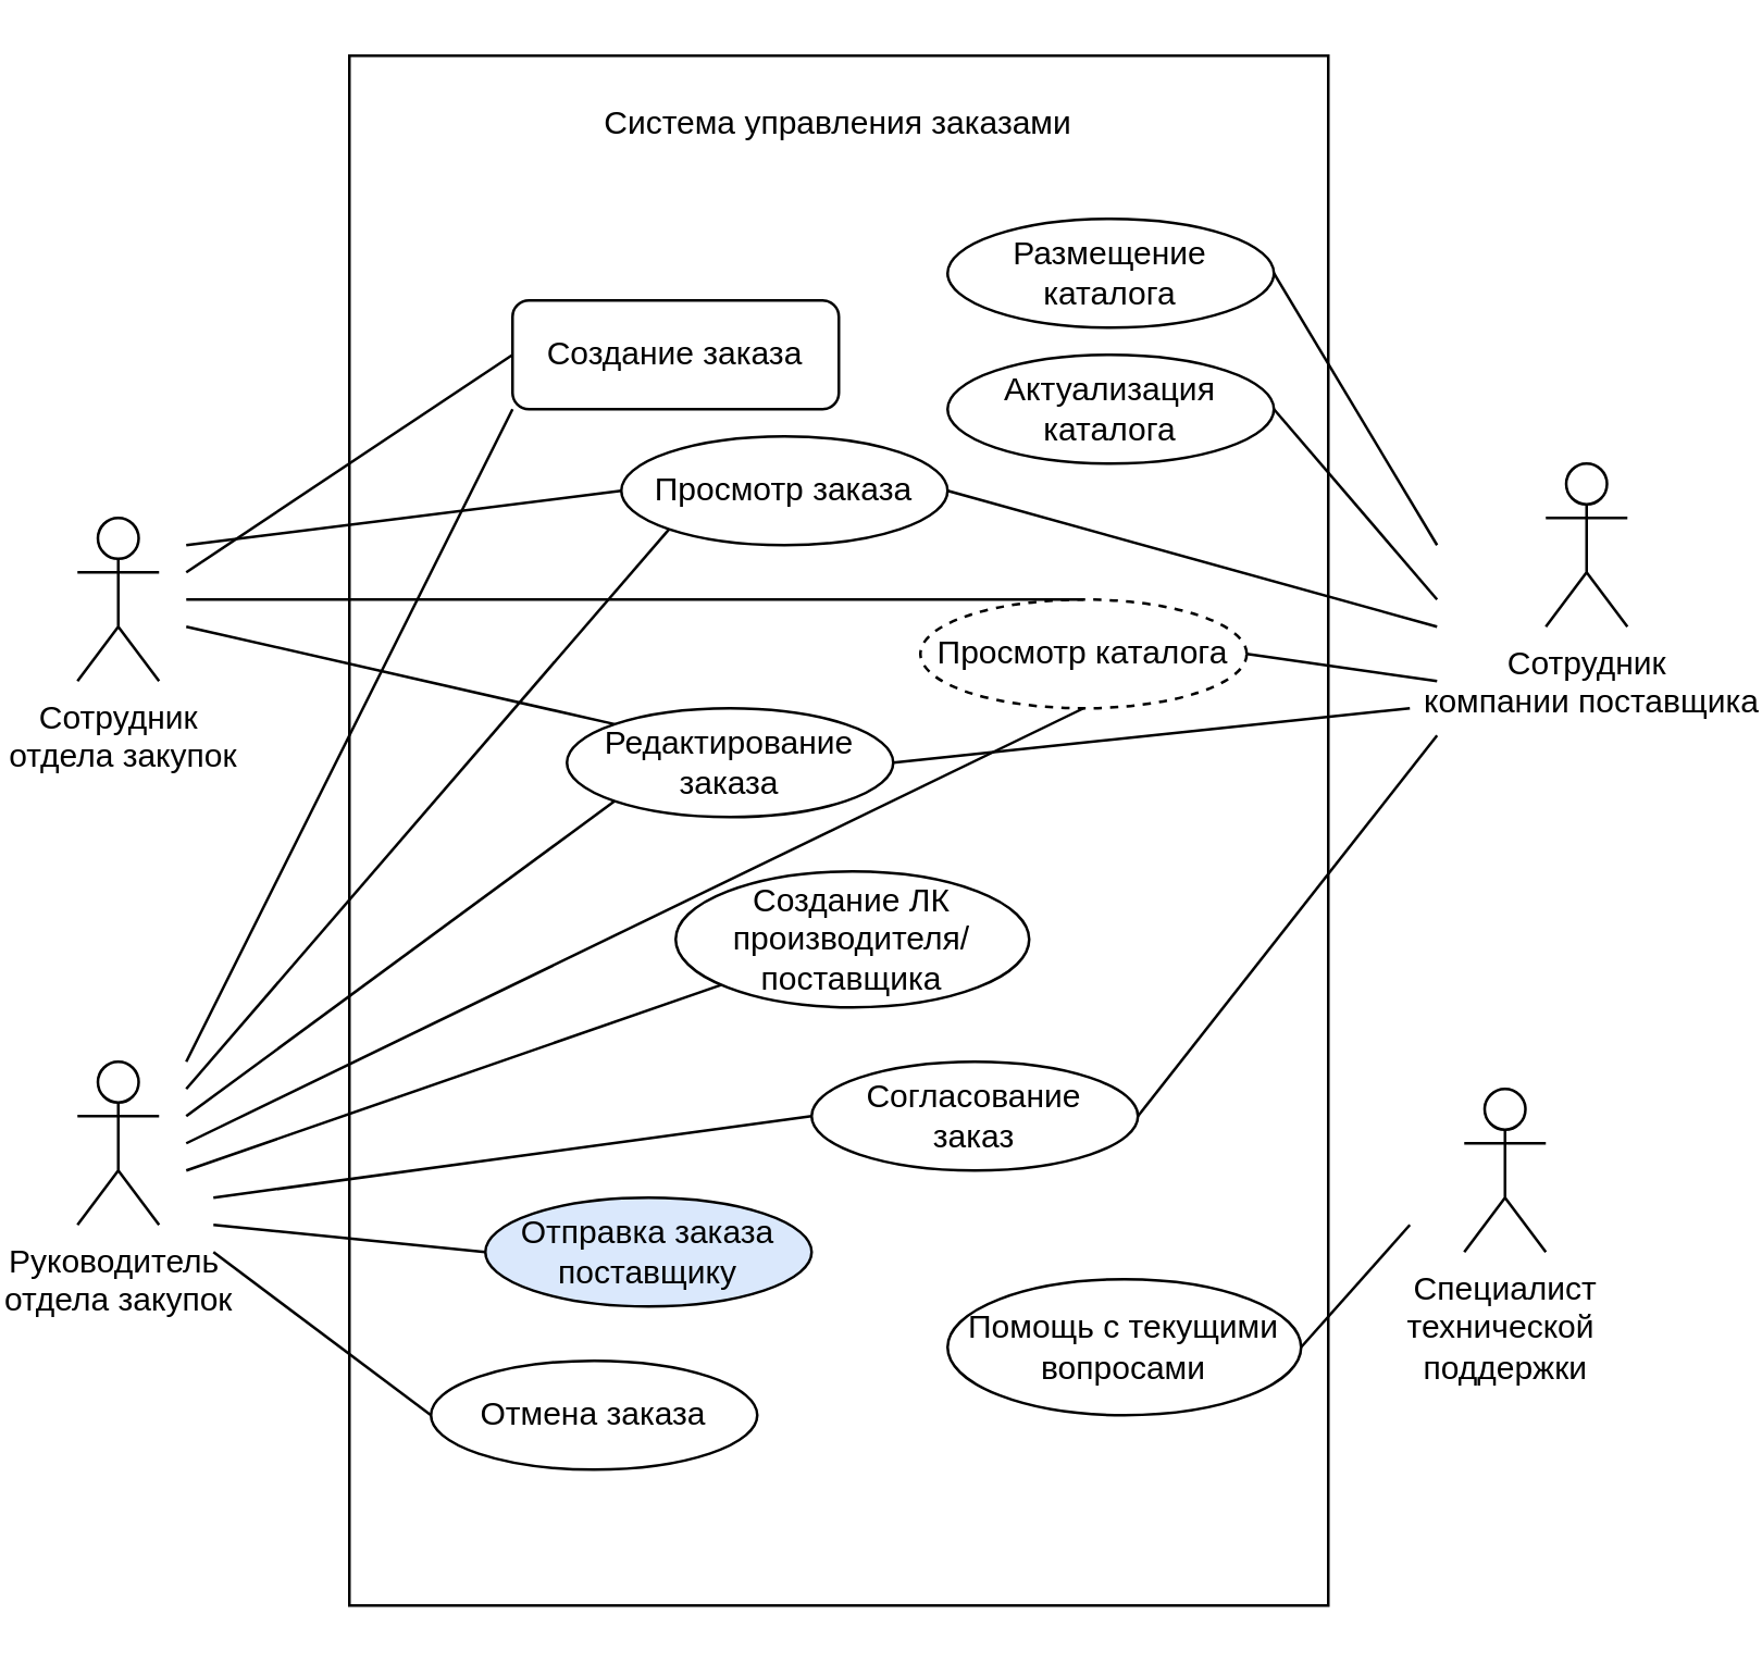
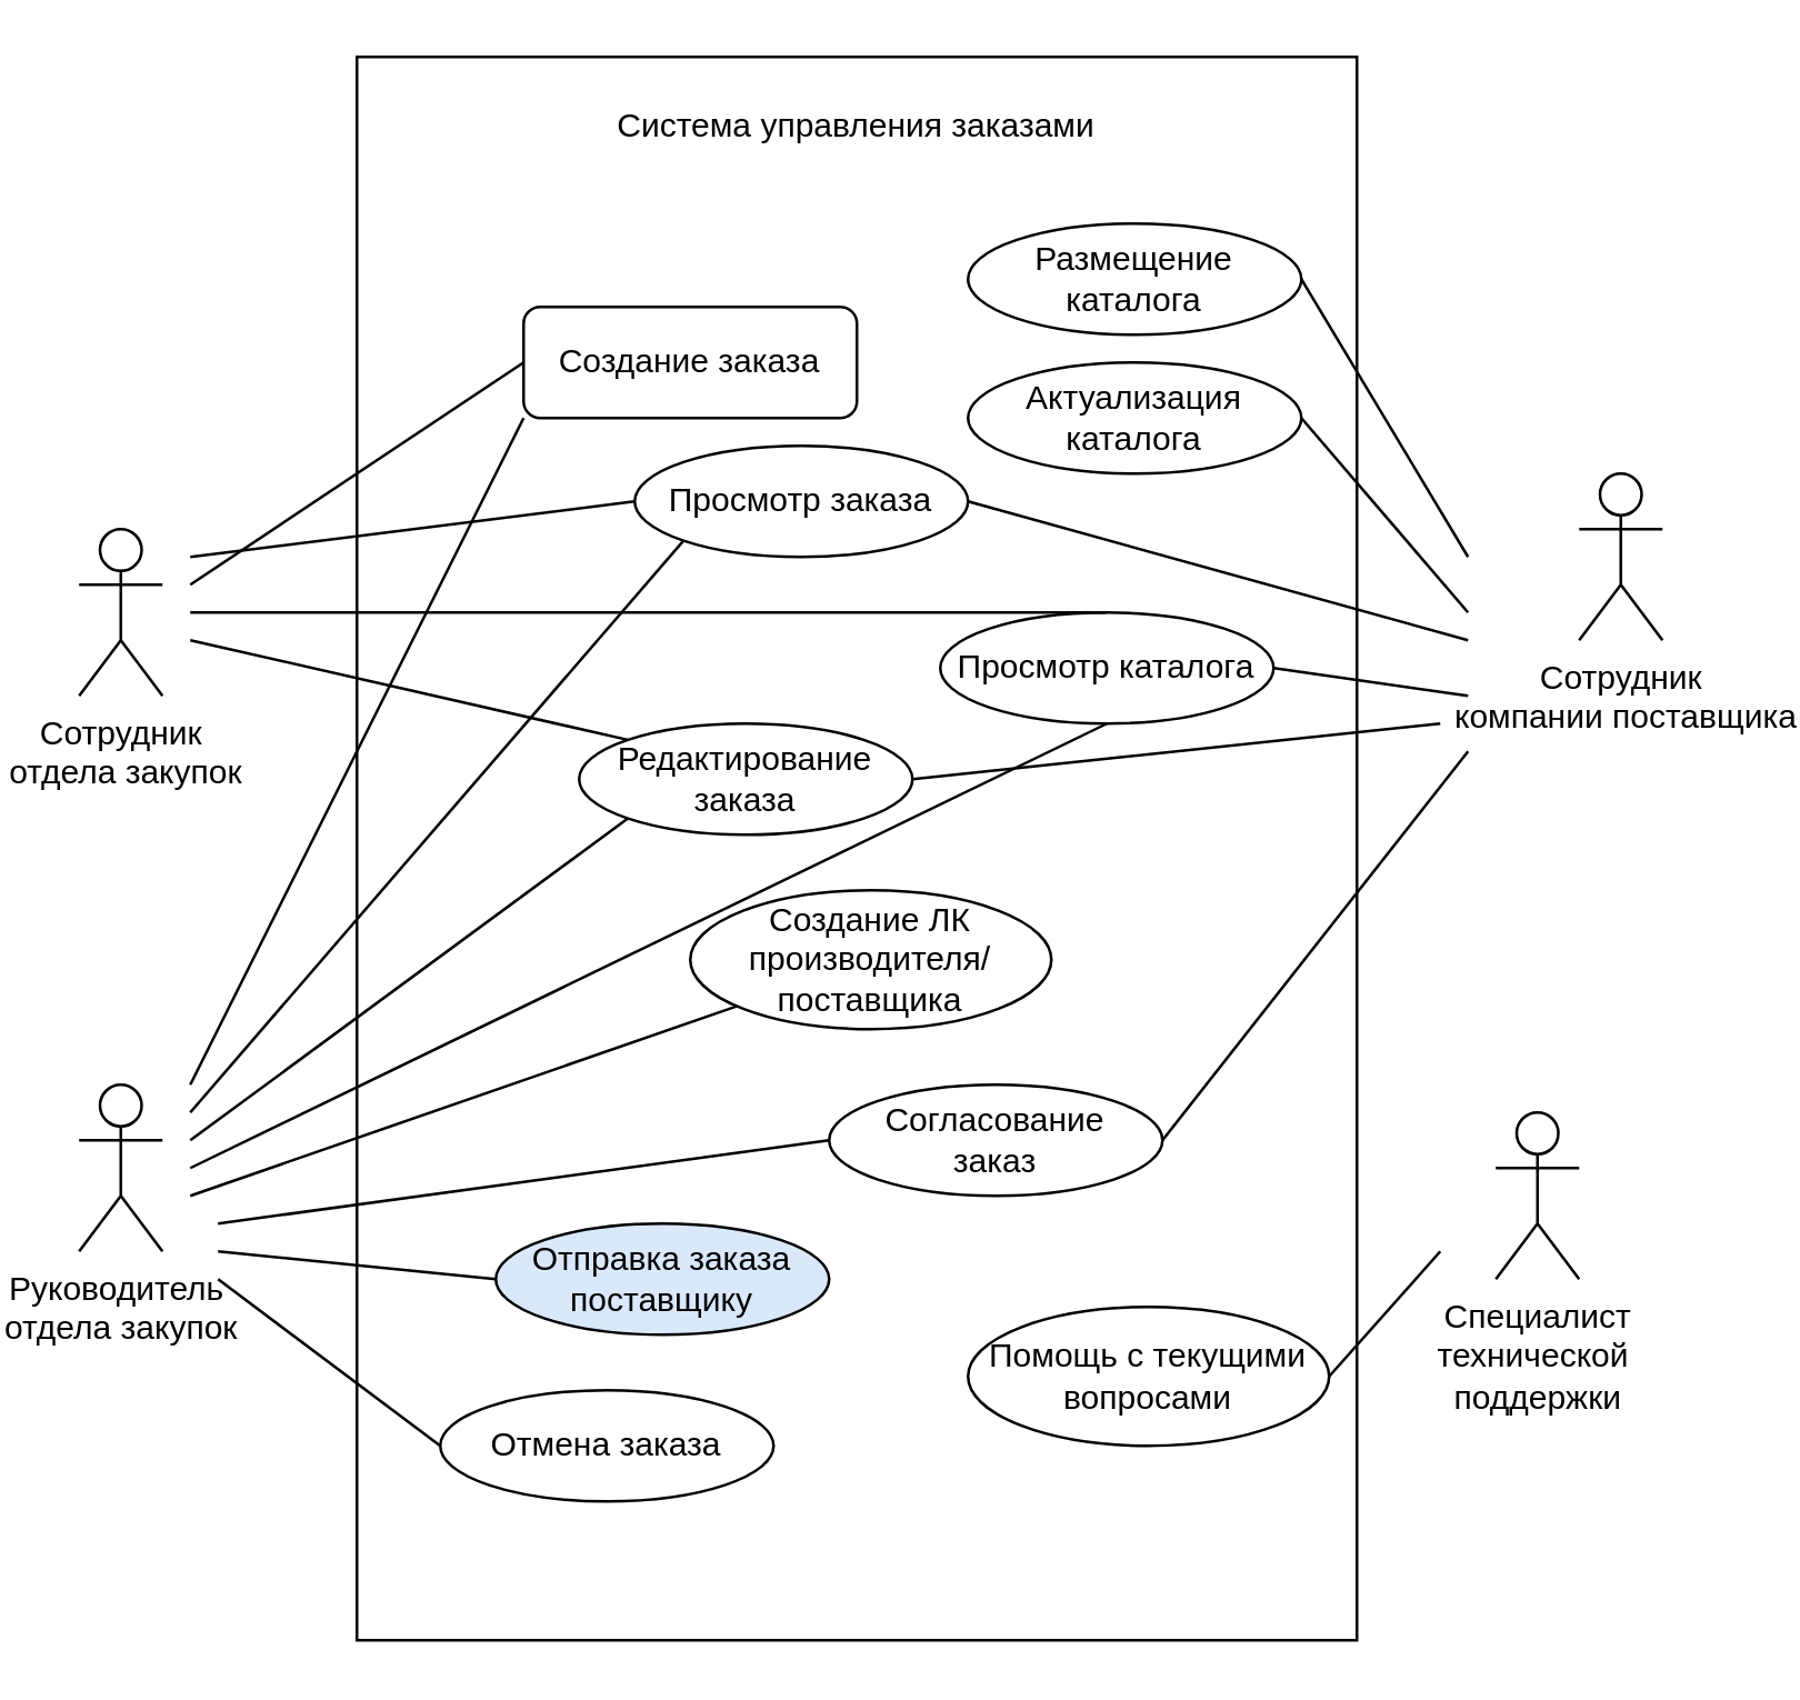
  <mxCell id="0" />
  <mxCell id="1" parent="0" />
  <mxCell id="2" value="" style="rounded=0;whiteSpace=wrap;html=1;" vertex="1" parent="1"><mxGeometry x="120" y="20" width="360" height="570" as="geometry" /></mxCell>
  <mxCell id="3" value="Сотрудник&lt;br&gt;&amp;nbsp;отдела закупок" style="shape=umlActor;verticalLabelPosition=bottom;verticalAlign=top;html=1;outlineConnect=0;" vertex="1" parent="1"><mxGeometry x="20" y="190" width="30" height="60" as="geometry" /></mxCell>
  <mxCell id="4" value="Руководитель&amp;nbsp;&lt;br&gt;отдела закупок" style="shape=umlActor;verticalLabelPosition=bottom;verticalAlign=top;html=1;outlineConnect=0;" vertex="1" parent="1"><mxGeometry x="20" y="390" width="30" height="60" as="geometry" /></mxCell>
  <mxCell id="5" value="Сотрудник&lt;br&gt;&amp;nbsp;компании поставщика" style="shape=umlActor;verticalLabelPosition=bottom;verticalAlign=top;html=1;outlineConnect=0;" vertex="1" parent="1"><mxGeometry x="560" y="170" width="30" height="60" as="geometry" /></mxCell>
  <mxCell id="6" value="Создание заказа" style="whiteSpace=wrap;html=1;rounded=1;" vertex="1" parent="1"><mxGeometry x="180" y="110" width="120" height="40" as="geometry" /></mxCell>
  <mxCell id="7" value="Просмотр заказа" style="ellipse;whiteSpace=wrap;html=1;" vertex="1" parent="1"><mxGeometry x="220" y="160" width="120" height="40" as="geometry" /></mxCell>
  <mxCell id="8" value="Размещение каталога" style="ellipse;whiteSpace=wrap;html=1;" vertex="1" parent="1"><mxGeometry x="340" y="80" width="120" height="40" as="geometry" /></mxCell>
- <mxCell id="9" value="Просмотр каталога" style="ellipse;whiteSpace=wrap;html=1;dashed=1;" vertex="1" parent="1"><mxGeometry x="330" y="220" width="120" height="40" as="geometry" /></mxCell>
+ <mxCell id="9" value="Просмотр каталога" style="ellipse;whiteSpace=wrap;html=1;" vertex="1" parent="1"><mxGeometry x="330" y="220" width="120" height="40" as="geometry" /></mxCell>
  <mxCell id="10" value="Редактирование заказа" style="ellipse;whiteSpace=wrap;html=1;" vertex="1" parent="1"><mxGeometry x="200" y="260" width="120" height="40" as="geometry" /></mxCell>
  <mxCell id="11" value="Создание ЛК&lt;br&gt;производителя/поставщика" style="ellipse;whiteSpace=wrap;html=1;" vertex="1" parent="1"><mxGeometry x="240" y="320" width="130" height="50" as="geometry" /></mxCell>
  <mxCell id="12" value="Отправка заказа поставщику" style="ellipse;whiteSpace=wrap;html=1;fillColor=#dae8fc;" vertex="1" parent="1"><mxGeometry x="170" y="440" width="120" height="40" as="geometry" /></mxCell>
  <mxCell id="13" value="Отмена заказа" style="ellipse;whiteSpace=wrap;html=1;" vertex="1" parent="1"><mxGeometry x="150" y="500" width="120" height="40" as="geometry" /></mxCell>
  <mxCell id="14" value="Система управления заказами" style="text;html=1;strokeColor=none;fillColor=none;align=center;verticalAlign=middle;whiteSpace=wrap;rounded=0;" vertex="1" parent="1"><mxGeometry x="195" y="30" width="210" height="30" as="geometry" /></mxCell>
  <mxCell id="15" value="" style="endArrow=none;html=1;rounded=0;entryX=0;entryY=0.5;entryDx=0;entryDy=0;" edge="1" parent="1" target="6"><mxGeometry width="50" height="50" relative="1" as="geometry"><mxPoint x="60" y="210" as="sourcePoint" /><mxPoint x="430" y="340" as="targetPoint" /></mxGeometry></mxCell>
  <mxCell id="16" value="" style="endArrow=none;html=1;rounded=0;entryX=0;entryY=0.5;entryDx=0;entryDy=0;" edge="1" parent="1" target="7"><mxGeometry width="50" height="50" relative="1" as="geometry"><mxPoint x="60" y="200" as="sourcePoint" /><mxPoint x="150" y="130" as="targetPoint" /></mxGeometry></mxCell>
  <mxCell id="17" value="" style="endArrow=none;html=1;rounded=0;entryX=0.5;entryY=0;entryDx=0;entryDy=0;" edge="1" parent="1" target="9"><mxGeometry width="50" height="50" relative="1" as="geometry"><mxPoint x="60" y="220" as="sourcePoint" /><mxPoint x="160" y="140" as="targetPoint" /></mxGeometry></mxCell>
  <mxCell id="18" value="" style="endArrow=none;html=1;rounded=0;exitX=1;exitY=0.5;exitDx=0;exitDy=0;" edge="1" parent="1" source="8"><mxGeometry width="50" height="50" relative="1" as="geometry"><mxPoint x="70" y="230" as="sourcePoint" /><mxPoint x="520" y="200" as="targetPoint" /></mxGeometry></mxCell>
  <mxCell id="19" value="" style="endArrow=none;html=1;rounded=0;exitX=1;exitY=0.5;exitDx=0;exitDy=0;" edge="1" parent="1" source="9"><mxGeometry width="50" height="50" relative="1" as="geometry"><mxPoint x="80" y="240" as="sourcePoint" /><mxPoint x="520" y="250" as="targetPoint" /></mxGeometry></mxCell>
  <mxCell id="20" value="" style="endArrow=none;html=1;rounded=0;entryX=0.5;entryY=1;entryDx=0;entryDy=0;" edge="1" parent="1" target="9"><mxGeometry width="50" height="50" relative="1" as="geometry"><mxPoint x="60" y="420" as="sourcePoint" /><mxPoint x="340" y="350" as="targetPoint" /></mxGeometry></mxCell>
  <mxCell id="21" value="" style="endArrow=none;html=1;rounded=0;entryX=0;entryY=0;entryDx=0;entryDy=0;" edge="1" parent="1" target="10"><mxGeometry width="50" height="50" relative="1" as="geometry"><mxPoint x="60" y="230" as="sourcePoint" /><mxPoint x="320" y="290" as="targetPoint" /></mxGeometry></mxCell>
  <mxCell id="22" value="" style="endArrow=none;html=1;rounded=0;entryX=0;entryY=1;entryDx=0;entryDy=0;" edge="1" parent="1" target="10"><mxGeometry width="50" height="50" relative="1" as="geometry"><mxPoint x="60" y="410" as="sourcePoint" /><mxPoint x="337.574" y="304.142" as="targetPoint" /></mxGeometry></mxCell>
  <mxCell id="23" value="" style="endArrow=none;html=1;rounded=0;" edge="1" parent="1" target="11"><mxGeometry width="50" height="50" relative="1" as="geometry"><mxPoint x="60" y="430" as="sourcePoint" /><mxPoint x="347.574" y="314.142" as="targetPoint" /></mxGeometry></mxCell>
  <mxCell id="24" value="" style="endArrow=none;html=1;rounded=0;entryX=0;entryY=0.5;entryDx=0;entryDy=0;" edge="1" parent="1" target="12"><mxGeometry width="50" height="50" relative="1" as="geometry"><mxPoint x="70" y="450" as="sourcePoint" /><mxPoint x="357.574" y="324.142" as="targetPoint" /></mxGeometry></mxCell>
  <mxCell id="25" value="" style="endArrow=none;html=1;rounded=0;entryX=0;entryY=0.5;entryDx=0;entryDy=0;" edge="1" parent="1" target="13"><mxGeometry width="50" height="50" relative="1" as="geometry"><mxPoint x="70" y="460" as="sourcePoint" /><mxPoint x="367.574" y="334.142" as="targetPoint" /></mxGeometry></mxCell>
  <mxCell id="26" value="" style="endArrow=none;html=1;rounded=0;entryX=0;entryY=1;entryDx=0;entryDy=0;" edge="1" parent="1" target="7"><mxGeometry width="50" height="50" relative="1" as="geometry"><mxPoint x="60" y="400" as="sourcePoint" /><mxPoint x="357.574" y="294.142" as="targetPoint" /></mxGeometry></mxCell>
  <mxCell id="27" value="" style="endArrow=none;html=1;rounded=0;entryX=0;entryY=1;entryDx=0;entryDy=0;" edge="1" parent="1" target="6"><mxGeometry width="50" height="50" relative="1" as="geometry"><mxPoint x="60" y="390" as="sourcePoint" /><mxPoint x="257.574" y="234.142" as="targetPoint" /></mxGeometry></mxCell>
  <mxCell id="28" value="Специалист&lt;br&gt;технической&amp;nbsp;&lt;br&gt;поддержки" style="shape=umlActor;verticalLabelPosition=bottom;verticalAlign=top;html=1;outlineConnect=0;" vertex="1" parent="1"><mxGeometry x="530" y="400" width="30" height="60" as="geometry" /></mxCell>
  <mxCell id="29" value="" style="endArrow=none;html=1;rounded=0;exitX=1;exitY=0.5;exitDx=0;exitDy=0;" edge="1" parent="1" source="7"><mxGeometry width="50" height="50" relative="1" as="geometry"><mxPoint x="450" y="170" as="sourcePoint" /><mxPoint x="520" y="230" as="targetPoint" /></mxGeometry></mxCell>
  <mxCell id="30" value="Помощь с текущими&lt;br&gt;вопросами" style="ellipse;whiteSpace=wrap;html=1;" vertex="1" parent="1"><mxGeometry x="340" y="470" width="130" height="50" as="geometry" /></mxCell>
  <mxCell id="31" value="Актуализация каталога" style="ellipse;whiteSpace=wrap;html=1;" vertex="1" parent="1"><mxGeometry x="340" y="130" width="120" height="40" as="geometry" /></mxCell>
  <mxCell id="32" value="" style="endArrow=none;html=1;rounded=0;exitX=1;exitY=0.5;exitDx=0;exitDy=0;" edge="1" parent="1" source="31"><mxGeometry width="50" height="50" relative="1" as="geometry"><mxPoint x="460" y="260" as="sourcePoint" /><mxPoint x="520" y="220" as="targetPoint" /></mxGeometry></mxCell>
  <mxCell id="33" value="" style="endArrow=none;html=1;rounded=0;exitX=1;exitY=0.5;exitDx=0;exitDy=0;" edge="1" parent="1" source="30"><mxGeometry width="50" height="50" relative="1" as="geometry"><mxPoint x="210" y="340" as="sourcePoint" /><mxPoint x="510" y="450" as="targetPoint" /></mxGeometry></mxCell>
  <mxCell id="34" value="Согласование&lt;br&gt;заказ" style="ellipse;whiteSpace=wrap;html=1;" vertex="1" parent="1"><mxGeometry x="290" y="390" width="120" height="40" as="geometry" /></mxCell>
  <mxCell id="35" value="" style="endArrow=none;html=1;rounded=0;exitX=1;exitY=0.5;exitDx=0;exitDy=0;" edge="1" parent="1" source="34"><mxGeometry width="50" height="50" relative="1" as="geometry"><mxPoint x="290" y="330" as="sourcePoint" /><mxPoint x="520" y="270" as="targetPoint" /></mxGeometry></mxCell>
  <mxCell id="36" value="" style="endArrow=none;html=1;rounded=0;exitX=1;exitY=0.5;exitDx=0;exitDy=0;" edge="1" parent="1" source="10"><mxGeometry width="50" height="50" relative="1" as="geometry"><mxPoint x="290" y="330" as="sourcePoint" /><mxPoint x="510" y="260" as="targetPoint" /></mxGeometry></mxCell>
  <mxCell id="37" value="" style="endArrow=none;html=1;rounded=0;entryX=0;entryY=0.5;entryDx=0;entryDy=0;" edge="1" parent="1" target="34"><mxGeometry width="50" height="50" relative="1" as="geometry"><mxPoint x="70" y="440" as="sourcePoint" /><mxPoint x="266.616" y="371.694" as="targetPoint" /></mxGeometry></mxCell>
